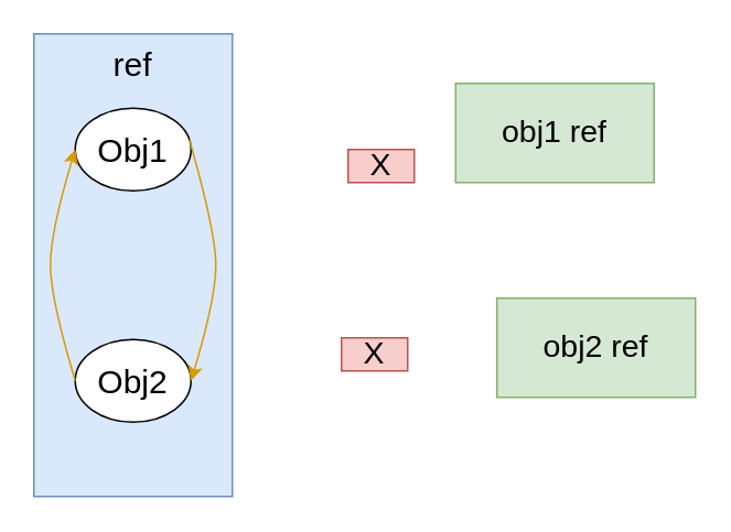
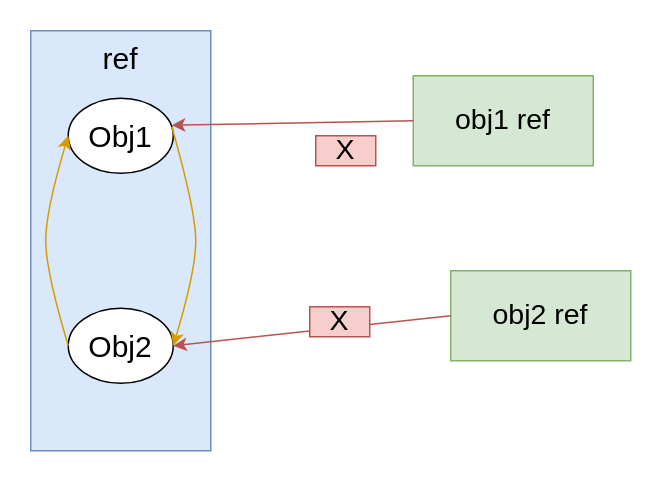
  <mxCell id="0" />
  <mxCell id="1" parent="0" />
  <mxCell id="2" value="ref" style="rounded=0;whiteSpace=wrap;html=1;verticalAlign=top;fontSize=20;fillColor=#dae8fc;strokeColor=#6c8ebf;" vertex="1" parent="1"><mxGeometry x="20" y="20" width="120" height="280" as="geometry" /></mxCell>
  <mxCell id="3" value="obj1 ref" style="rounded=0;whiteSpace=wrap;html=1;fillColor=#d5e8d4;strokeColor=#82b366;fontSize=19;" vertex="1" parent="1"><mxGeometry x="275" y="50" width="120" height="60" as="geometry" /></mxCell>
  <mxCell id="4" value="Obj1" style="ellipse;whiteSpace=wrap;html=1;fontSize=20;" vertex="1" parent="1"><mxGeometry x="45" y="65" width="70" height="50" as="geometry" /></mxCell>
  <mxCell id="5" value="Obj2" style="ellipse;whiteSpace=wrap;html=1;fontSize=20;" vertex="1" parent="1"><mxGeometry x="45" y="205" width="70" height="50" as="geometry" /></mxCell>
  <mxCell id="6" value="&lt;span style=&quot;font-size: 19px ; white-space: normal&quot;&gt;obj2 ref&lt;/span&gt;" style="rounded=0;whiteSpace=wrap;html=1;fillColor=#d5e8d4;strokeColor=#82b366;" vertex="1" parent="1"><mxGeometry x="300" y="180" width="120" height="60" as="geometry" /></mxCell>
  <mxCell id="7" value="" style="curved=1;endArrow=classic;html=1;fontSize=20;entryX=0;entryY=0.5;entryDx=0;entryDy=0;exitX=0;exitY=0.5;exitDx=0;exitDy=0;fillColor=#ffe6cc;strokeColor=#d79b00;" edge="1" parent="1" source="5" target="4"><mxGeometry width="50" height="50" relative="1" as="geometry"><mxPoint x="20" y="370" as="sourcePoint" /><mxPoint x="70" y="320" as="targetPoint" /><Array as="points"><mxPoint x="30" y="180" /><mxPoint x="30" y="140" /></Array></mxGeometry></mxCell>
  <mxCell id="8" value="" style="curved=1;endArrow=classic;html=1;fontSize=20;entryX=1;entryY=0.5;entryDx=0;entryDy=0;exitX=0.986;exitY=0.38;exitDx=0;exitDy=0;exitPerimeter=0;fillColor=#ffe6cc;strokeColor=#d79b00;" edge="1" parent="1" source="4" target="5"><mxGeometry width="50" height="50" relative="1" as="geometry"><mxPoint x="55" y="240" as="sourcePoint" /><mxPoint x="55" y="100" as="targetPoint" /><Array as="points"><mxPoint x="130" y="140" /><mxPoint x="130" y="180" /></Array></mxGeometry></mxCell>
+ <mxCell id="9" value="" style="endArrow=classic;html=1;fontSize=20;entryX=0.986;entryY=0.36;entryDx=0;entryDy=0;entryPerimeter=0;exitX=0;exitY=0.5;exitDx=0;exitDy=0;fillColor=#f8cecc;strokeColor=#b85450;" edge="1" parent="1" source="3" target="4"><mxGeometry width="50" height="50" relative="1" as="geometry"><mxPoint x="180" y="160" as="sourcePoint" /><mxPoint x="230" y="110" as="targetPoint" /></mxGeometry></mxCell>
+ <mxCell id="10" value="" style="endArrow=classic;html=1;fontSize=20;entryX=1;entryY=0.5;entryDx=0;entryDy=0;exitX=0;exitY=0.5;exitDx=0;exitDy=0;fillColor=#f8cecc;strokeColor=#b85450;" edge="1" parent="1" source="6" target="5"><mxGeometry width="50" height="50" relative="1" as="geometry"><mxPoint x="310" y="100" as="sourcePoint" /><mxPoint x="124.02" y="93" as="targetPoint" /></mxGeometry></mxCell>
  <mxCell id="11" value="X" style="text;html=1;strokeColor=#b85450;fillColor=#f8cecc;align=center;verticalAlign=middle;whiteSpace=wrap;rounded=0;fontSize=19;" vertex="1" parent="1"><mxGeometry x="210" y="90" width="40" height="20" as="geometry" /></mxCell>
  <mxCell id="12" value="X" style="text;html=1;strokeColor=#b85450;fillColor=#f8cecc;align=center;verticalAlign=middle;whiteSpace=wrap;rounded=0;fontSize=19;" vertex="1" parent="1"><mxGeometry x="206" y="204" width="40" height="20" as="geometry" /></mxCell>
